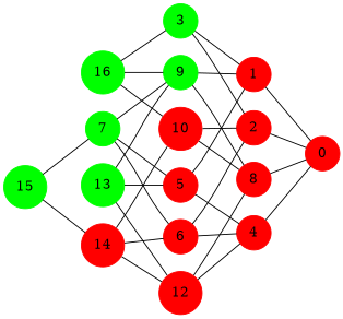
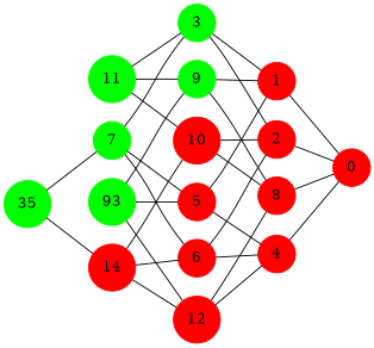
  digraph {
    rankdir=LR
    node [color="#FF0000" shape=circle style=filled]
    edge [dir=none]
    1
    0
    2
    3 [color="#00FF00"]
    4
    5
    6
    7 [color="#00FF00"]
    8
    9 [color="#00FF00"]
    10
-   11 [color="#00FF00" label=16]
+   11 [color="#00FF00"]
    12
-   13 [color="#00FF00"]
+   13 [color="#00FF00" label=93]
    14
-   15 [color="#00FF00"]
+   15 [color="#00FF00" label=35]
    1 -> 0
    2 -> 0
    3 -> 1
    3 -> 2
    4 -> 0
    5 -> 1
    5 -> 4
    6 -> 2
    6 -> 4
-   7 -> 9
+   7 -> 3
    7 -> 5
    7 -> 6
    8 -> 0
    9 -> 1
    9 -> 8
    10 -> 2
    10 -> 8
    11 -> 3
    11 -> 9
    11 -> 10
    12 -> 4
    12 -> 8
    13 -> 5
    13 -> 9
    13 -> 12
    14 -> 6
    14 -> 10
    14 -> 12
    15 -> 7
    15 -> 14
  }
